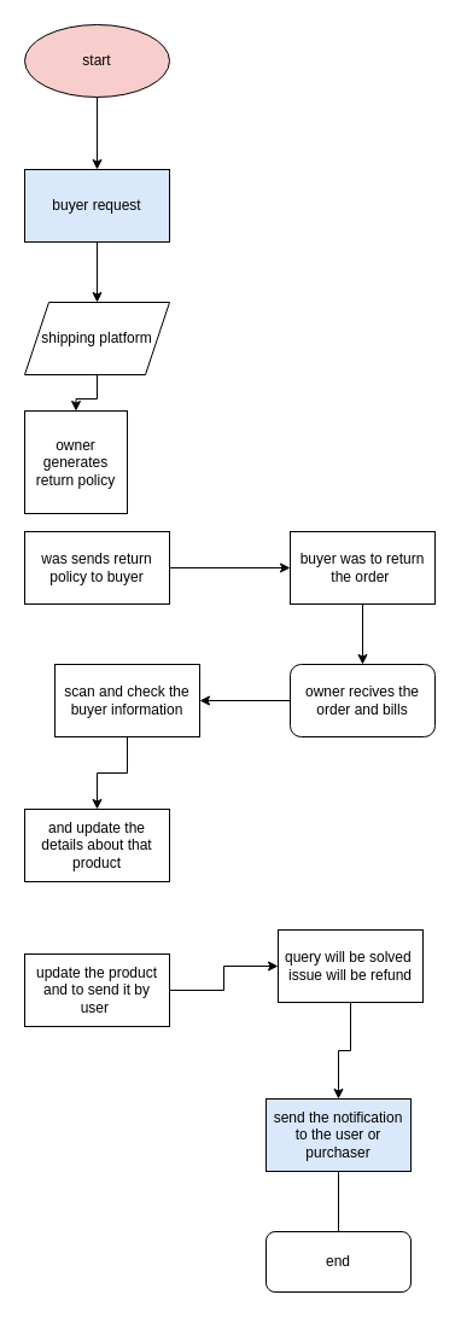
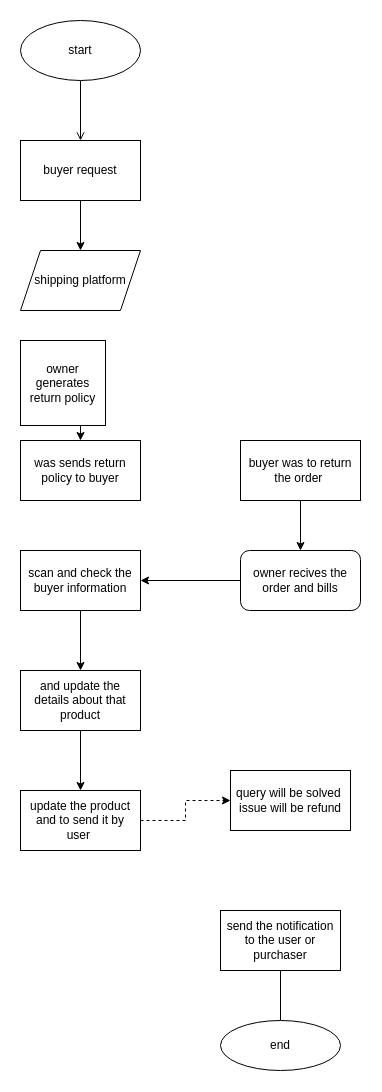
  <mxCell id="0" />
  <mxCell id="1" parent="0" />
- <mxCell id="2" style="edgeStyle=orthogonalEdgeStyle;rounded=0;orthogonalLoop=1;jettySize=auto;html=1;exitX=0.5;exitY=1;exitDx=0;exitDy=0;entryX=0.5;entryY=0;entryDx=0;entryDy=0;" edge="1" parent="1" source="3" target="5"><mxGeometry relative="1" as="geometry" /></mxCell>
- <mxCell id="3" value="start" style="ellipse;whiteSpace=wrap;html=1;fillColor=#f8cecc;" vertex="1" parent="1"><mxGeometry x="20" y="20" width="120" height="60" as="geometry" /></mxCell>
+ <mxCell id="2" style="edgeStyle=orthogonalEdgeStyle;rounded=0;orthogonalLoop=1;jettySize=auto;html=1;exitX=0.5;exitY=1;exitDx=0;exitDy=0;entryX=0.5;entryY=0;entryDx=0;entryDy=0;endArrow=open;" edge="1" parent="1" source="3" target="5"><mxGeometry relative="1" as="geometry" /></mxCell>
+ <mxCell id="3" value="start" style="ellipse;whiteSpace=wrap;html=1;" vertex="1" parent="1"><mxGeometry x="20" y="20" width="120" height="60" as="geometry" /></mxCell>
  <mxCell id="4" style="edgeStyle=orthogonalEdgeStyle;rounded=0;orthogonalLoop=1;jettySize=auto;html=1;exitX=0.5;exitY=1;exitDx=0;exitDy=0;" edge="1" parent="1" source="5" target="7"><mxGeometry relative="1" as="geometry" /></mxCell>
- <mxCell id="5" value="buyer request" style="rounded=0;whiteSpace=wrap;html=1;fillColor=#dae8fc;" vertex="1" parent="1"><mxGeometry x="20" y="140" width="120" height="60" as="geometry" /></mxCell>
- <mxCell id="6" style="edgeStyle=orthogonalEdgeStyle;rounded=0;orthogonalLoop=1;jettySize=auto;html=1;entryX=0.5;entryY=0;entryDx=0;entryDy=0;" edge="1" parent="1" source="7" target="9"><mxGeometry relative="1" as="geometry" /></mxCell>
+ <mxCell id="5" value="buyer request" style="rounded=0;whiteSpace=wrap;html=1;" vertex="1" parent="1"><mxGeometry x="20" y="140" width="120" height="60" as="geometry" /></mxCell>
  <mxCell id="7" value="shipping platform" style="shape=parallelogram;perimeter=parallelogramPerimeter;whiteSpace=wrap;html=1;fixedSize=1;" vertex="1" parent="1"><mxGeometry x="20" y="250" width="120" height="60" as="geometry" /></mxCell>
+ <mxCell id="8" style="edgeStyle=orthogonalEdgeStyle;rounded=0;orthogonalLoop=1;jettySize=auto;html=1;exitX=0.5;exitY=1;exitDx=0;exitDy=0;entryX=0.5;entryY=0;entryDx=0;entryDy=0;" edge="1" parent="1" source="9" target="11"><mxGeometry relative="1" as="geometry" /></mxCell>
  <mxCell id="9" value="owner generates&lt;br&gt;return policy" style="rounded=0;whiteSpace=wrap;html=1;" vertex="1" parent="1"><mxGeometry x="20" y="340" width="85" height="85" as="geometry" /></mxCell>
- <mxCell id="10" style="edgeStyle=orthogonalEdgeStyle;rounded=0;orthogonalLoop=1;jettySize=auto;html=1;entryX=0;entryY=0.5;entryDx=0;entryDy=0;" edge="1" parent="1" source="11" target="13"><mxGeometry relative="1" as="geometry" /></mxCell>
  <mxCell id="11" value="was sends return policy to buyer" style="rounded=0;whiteSpace=wrap;html=1;" vertex="1" parent="1"><mxGeometry x="20" y="440" width="120" height="60" as="geometry" /></mxCell>
  <mxCell id="12" style="edgeStyle=orthogonalEdgeStyle;rounded=0;orthogonalLoop=1;jettySize=auto;html=1;exitX=0.5;exitY=1;exitDx=0;exitDy=0;entryX=0.5;entryY=0;entryDx=0;entryDy=0;" edge="1" parent="1" source="13" target="15"><mxGeometry relative="1" as="geometry" /></mxCell>
  <mxCell id="13" value="buyer was to return the order&amp;nbsp;" style="rounded=0;whiteSpace=wrap;html=1;" vertex="1" parent="1"><mxGeometry x="240" y="440" width="120" height="60" as="geometry" /></mxCell>
  <mxCell id="14" style="edgeStyle=orthogonalEdgeStyle;rounded=0;orthogonalLoop=1;jettySize=auto;html=1;exitX=0;exitY=0.5;exitDx=0;exitDy=0;entryX=1;entryY=0.5;entryDx=0;entryDy=0;" edge="1" parent="1" source="15" target="17"><mxGeometry relative="1" as="geometry" /></mxCell>
  <mxCell id="15" value="owner recives the order and bills" style="whiteSpace=wrap;html=1;rounded=1;" vertex="1" parent="1"><mxGeometry x="240" y="550" width="120" height="60" as="geometry" /></mxCell>
  <mxCell id="16" style="edgeStyle=orthogonalEdgeStyle;rounded=0;orthogonalLoop=1;jettySize=auto;html=1;entryX=0.5;entryY=0;entryDx=0;entryDy=0;" edge="1" parent="1" source="17" target="19"><mxGeometry relative="1" as="geometry" /></mxCell>
- <mxCell id="17" value="scan and check the buyer information" style="rounded=0;whiteSpace=wrap;html=1;" vertex="1" parent="1"><mxGeometry x="45" y="550" width="120" height="60" as="geometry" /></mxCell>
+ <mxCell id="17" value="scan and check the buyer information" style="rounded=0;whiteSpace=wrap;html=1;" vertex="1" parent="1"><mxGeometry x="20" y="550" width="120" height="60" as="geometry" /></mxCell>
+ <mxCell id="18" style="edgeStyle=orthogonalEdgeStyle;rounded=0;orthogonalLoop=1;jettySize=auto;html=1;exitX=0.5;exitY=1;exitDx=0;exitDy=0;" edge="1" parent="1" source="19" target="21"><mxGeometry relative="1" as="geometry" /></mxCell>
  <mxCell id="19" value="and update the details about that product" style="rounded=0;whiteSpace=wrap;html=1;" vertex="1" parent="1"><mxGeometry x="20" y="670" width="120" height="60" as="geometry" /></mxCell>
- <mxCell id="20" style="edgeStyle=orthogonalEdgeStyle;rounded=0;orthogonalLoop=1;jettySize=auto;html=1;entryX=0;entryY=0.5;entryDx=0;entryDy=0;" edge="1" parent="1" source="21" target="23"><mxGeometry relative="1" as="geometry" /></mxCell>
+ <mxCell id="20" style="edgeStyle=orthogonalEdgeStyle;rounded=0;orthogonalLoop=1;jettySize=auto;html=1;entryX=0;entryY=0.5;entryDx=0;entryDy=0;dashed=1;" edge="1" parent="1" source="21" target="23"><mxGeometry relative="1" as="geometry" /></mxCell>
  <mxCell id="21" value="update the product and to send it by user&amp;nbsp;" style="rounded=0;whiteSpace=wrap;html=1;" vertex="1" parent="1"><mxGeometry x="20" y="790" width="120" height="60" as="geometry" /></mxCell>
- <mxCell id="22" style="edgeStyle=orthogonalEdgeStyle;rounded=0;orthogonalLoop=1;jettySize=auto;html=1;exitX=0.5;exitY=1;exitDx=0;exitDy=0;entryX=0.5;entryY=0;entryDx=0;entryDy=0;" edge="1" parent="1" source="23" target="25"><mxGeometry relative="1" as="geometry" /></mxCell>
  <mxCell id="23" value="query will be solved&amp;nbsp;&lt;br&gt;issue will be refund" style="rounded=0;whiteSpace=wrap;html=1;" vertex="1" parent="1"><mxGeometry x="230" y="770" width="120" height="60" as="geometry" /></mxCell>
  <mxCell id="24" style="edgeStyle=orthogonalEdgeStyle;rounded=0;orthogonalLoop=1;jettySize=auto;html=1;exitX=0.5;exitY=1;exitDx=0;exitDy=0;entryX=0.5;entryY=0;entryDx=0;entryDy=0;endArrow=none;" edge="1" parent="1" source="25" target="26"><mxGeometry relative="1" as="geometry" /></mxCell>
- <mxCell id="25" value="send the notification to the user or purchaser" style="rounded=0;whiteSpace=wrap;html=1;fillColor=#dae8fc;" vertex="1" parent="1"><mxGeometry x="220" y="910" width="120" height="60" as="geometry" /></mxCell>
- <mxCell id="26" value="end" style="whiteSpace=wrap;html=1;rounded=1;" vertex="1" parent="1"><mxGeometry x="220" y="1020" width="120" height="50" as="geometry" /></mxCell>
+ <mxCell id="25" value="send the notification to the user or purchaser" style="rounded=0;whiteSpace=wrap;html=1;" vertex="1" parent="1"><mxGeometry x="220" y="910" width="120" height="60" as="geometry" /></mxCell>
+ <mxCell id="26" value="end" style="ellipse;whiteSpace=wrap;html=1;" vertex="1" parent="1"><mxGeometry x="220" y="1020" width="120" height="50" as="geometry" /></mxCell>
